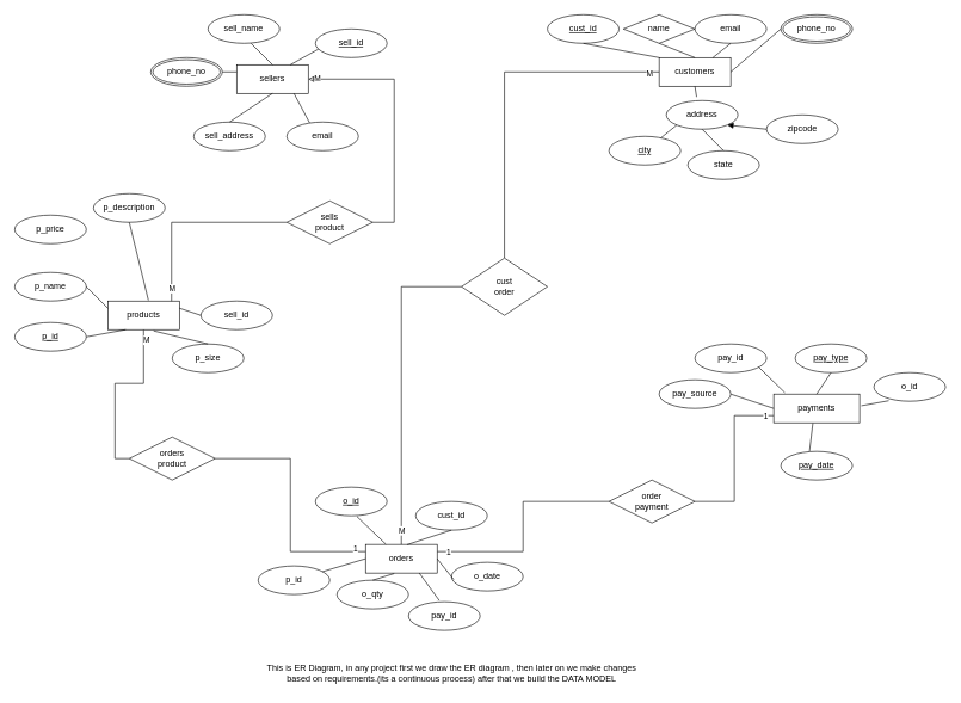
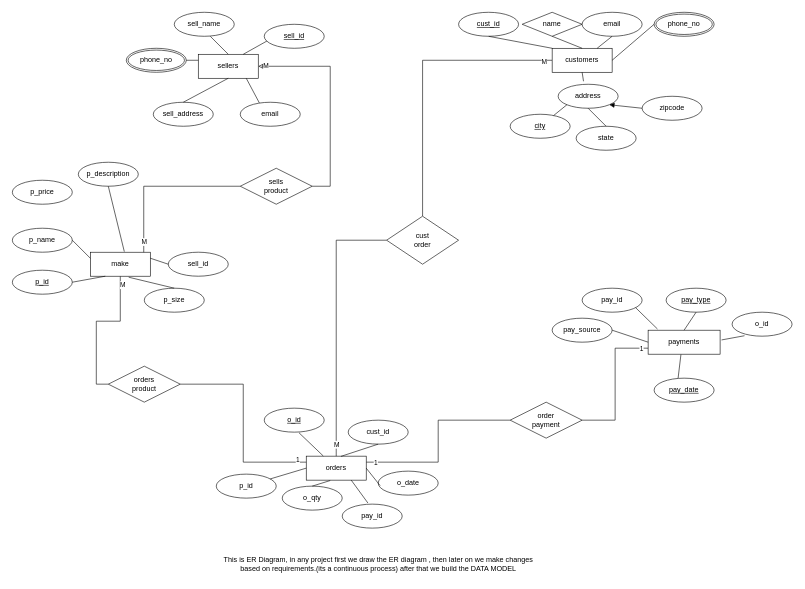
  <mxCell id="0" />
  <mxCell id="1" parent="0" />
  <mxCell id="2" style="edgeStyle=orthogonalEdgeStyle;rounded=0;orthogonalLoop=1;jettySize=auto;html=1;entryX=0.5;entryY=0;entryDx=0;entryDy=0;endArrow=none;endFill=0;" edge="1" parent="1" source="4" target="74"><mxGeometry relative="1" as="geometry" /></mxCell>
  <mxCell id="3" value="M" style="edgeLabel;html=1;align=center;verticalAlign=middle;resizable=0;points=[];" vertex="1" connectable="0" parent="2"><mxGeometry x="-0.942" y="1" relative="1" as="geometry"><mxPoint as="offset" /></mxGeometry></mxCell>
  <mxCell id="4" value="customers" style="whiteSpace=wrap;html=1;align=center;" vertex="1" parent="1"><mxGeometry x="920" y="80" width="100" height="40" as="geometry" /></mxCell>
  <mxCell id="5" style="edgeStyle=orthogonalEdgeStyle;rounded=0;orthogonalLoop=1;jettySize=auto;html=1;entryX=0;entryY=0.5;entryDx=0;entryDy=0;endArrow=none;endFill=0;" edge="1" parent="1" source="7" target="78"><mxGeometry relative="1" as="geometry" /></mxCell>
  <mxCell id="6" value="M" style="edgeLabel;html=1;align=center;verticalAlign=middle;resizable=0;points=[];" vertex="1" connectable="0" parent="5"><mxGeometry x="-0.887" y="3" relative="1" as="geometry"><mxPoint as="offset" /></mxGeometry></mxCell>
- <mxCell id="7" value="products" style="whiteSpace=wrap;html=1;align=center;" vertex="1" parent="1"><mxGeometry x="150" y="420" width="100" height="40" as="geometry" /></mxCell>
+ <mxCell id="7" value="make" style="whiteSpace=wrap;html=1;align=center;" vertex="1" parent="1"><mxGeometry x="150" y="420" width="100" height="40" as="geometry" /></mxCell>
  <mxCell id="8" value="sellers" style="whiteSpace=wrap;html=1;align=center;" vertex="1" parent="1"><mxGeometry x="330" y="90" width="100" height="40" as="geometry" /></mxCell>
  <mxCell id="9" style="edgeStyle=orthogonalEdgeStyle;rounded=0;orthogonalLoop=1;jettySize=auto;html=1;entryX=1;entryY=0.5;entryDx=0;entryDy=0;exitX=0;exitY=0.75;exitDx=0;exitDy=0;endArrow=none;endFill=0;" edge="1" parent="1" source="11" target="75"><mxGeometry relative="1" as="geometry"><mxPoint x="1070" y="580" as="sourcePoint" /><mxPoint x="970" y="760" as="targetPoint" /></mxGeometry></mxCell>
  <mxCell id="10" value="1" style="edgeLabel;html=1;align=center;verticalAlign=middle;resizable=0;points=[];" vertex="1" connectable="0" parent="9"><mxGeometry x="-0.896" y="1" relative="1" as="geometry"><mxPoint as="offset" /></mxGeometry></mxCell>
  <mxCell id="11" value="payments" style="whiteSpace=wrap;html=1;align=center;" vertex="1" parent="1"><mxGeometry x="1080" y="550" width="120" height="40" as="geometry" /></mxCell>
  <mxCell id="12" value="cust_id" style="ellipse;whiteSpace=wrap;html=1;align=center;fontStyle=4" vertex="1" parent="1"><mxGeometry x="764" y="20" width="100" height="40" as="geometry" /></mxCell>
  <mxCell id="13" value="name" style="rhombus;whiteSpace=wrap;html=1;align=center;" vertex="1" parent="1"><mxGeometry x="870" y="20" width="100" height="40" as="geometry" /></mxCell>
  <mxCell id="14" value="email" style="ellipse;whiteSpace=wrap;html=1;align=center;" vertex="1" parent="1"><mxGeometry x="970" y="20" width="100" height="40" as="geometry" /></mxCell>
  <mxCell id="15" value="phone_no" style="ellipse;shape=doubleEllipse;margin=3;whiteSpace=wrap;html=1;align=center;" vertex="1" parent="1"><mxGeometry x="1090" y="20" width="100" height="40" as="geometry" /></mxCell>
  <mxCell id="16" value="address" style="ellipse;whiteSpace=wrap;html=1;align=center;" vertex="1" parent="1"><mxGeometry x="930" y="140" width="100" height="40" as="geometry" /></mxCell>
  <mxCell id="17" value="city" style="ellipse;whiteSpace=wrap;html=1;align=center;fontStyle=4;" vertex="1" parent="1"><mxGeometry x="850" y="190" width="100" height="40" as="geometry" /></mxCell>
  <mxCell id="18" value="state" style="ellipse;whiteSpace=wrap;html=1;align=center;" vertex="1" parent="1"><mxGeometry x="960" y="210" width="100" height="40" as="geometry" /></mxCell>
  <mxCell id="19" value="zipcode" style="ellipse;whiteSpace=wrap;html=1;align=center;" vertex="1" parent="1"><mxGeometry x="1070" y="160" width="100" height="40" as="geometry" /></mxCell>
  <mxCell id="20" value="" style="endArrow=none;html=1;rounded=0;exitX=0;exitY=1;exitDx=0;exitDy=0;" edge="1" parent="1" source="16" target="17"><mxGeometry relative="1" as="geometry"><mxPoint x="710" y="270" as="sourcePoint" /><mxPoint x="870" y="270" as="targetPoint" /></mxGeometry></mxCell>
  <mxCell id="21" value="" style="endArrow=block;html=1;rounded=0;exitX=0;exitY=0.5;exitDx=0;exitDy=0;entryX=1;entryY=1;entryDx=0;entryDy=0;" edge="1" parent="1" source="19" target="16"><mxGeometry relative="1" as="geometry"><mxPoint x="1177" y="254" as="sourcePoint" /><mxPoint x="1100" y="300" as="targetPoint" /></mxGeometry></mxCell>
  <mxCell id="22" value="" style="endArrow=none;html=1;rounded=0;exitX=0.5;exitY=1;exitDx=0;exitDy=0;entryX=0.5;entryY=0;entryDx=0;entryDy=0;" edge="1" parent="1" source="16" target="18"><mxGeometry relative="1" as="geometry"><mxPoint x="1012" y="292" as="sourcePoint" /><mxPoint x="1040" y="310" as="targetPoint" /></mxGeometry></mxCell>
  <mxCell id="23" value="" style="endArrow=none;html=1;rounded=0;entryX=0.5;entryY=1;entryDx=0;entryDy=0;exitX=0.423;exitY=-0.125;exitDx=0;exitDy=0;exitPerimeter=0;" edge="1" parent="1" source="16" target="4"><mxGeometry relative="1" as="geometry"><mxPoint x="710" y="270" as="sourcePoint" /><mxPoint x="870" y="270" as="targetPoint" /></mxGeometry></mxCell>
  <mxCell id="24" value="" style="endArrow=none;html=1;rounded=0;exitX=0.75;exitY=0;exitDx=0;exitDy=0;entryX=0.5;entryY=1;entryDx=0;entryDy=0;" edge="1" parent="1" source="4" target="14"><mxGeometry relative="1" as="geometry"><mxPoint x="1022" y="302" as="sourcePoint" /><mxPoint x="945" y="348" as="targetPoint" /></mxGeometry></mxCell>
  <mxCell id="25" value="" style="endArrow=none;html=1;rounded=0;exitX=1;exitY=0.5;exitDx=0;exitDy=0;entryX=0;entryY=0.5;entryDx=0;entryDy=0;" edge="1" parent="1" source="4" target="15"><mxGeometry relative="1" as="geometry"><mxPoint x="1032" y="312" as="sourcePoint" /><mxPoint x="955" y="358" as="targetPoint" /></mxGeometry></mxCell>
  <mxCell id="26" value="" style="endArrow=none;html=1;rounded=0;exitX=0.5;exitY=0;exitDx=0;exitDy=0;entryX=0.5;entryY=1;entryDx=0;entryDy=0;" edge="1" parent="1" source="4" target="13"><mxGeometry relative="1" as="geometry"><mxPoint x="1042" y="322" as="sourcePoint" /><mxPoint x="965" y="368" as="targetPoint" /></mxGeometry></mxCell>
  <mxCell id="27" value="" style="endArrow=none;html=1;rounded=0;exitX=0;exitY=0;exitDx=0;exitDy=0;entryX=0.5;entryY=1;entryDx=0;entryDy=0;" edge="1" parent="1" source="4" target="12"><mxGeometry relative="1" as="geometry"><mxPoint x="1052" y="332" as="sourcePoint" /><mxPoint x="975" y="378" as="targetPoint" /></mxGeometry></mxCell>
  <mxCell id="28" value="phone_no" style="ellipse;shape=doubleEllipse;margin=3;whiteSpace=wrap;html=1;align=center;" vertex="1" parent="1"><mxGeometry x="210" y="80" width="100" height="40" as="geometry" /></mxCell>
  <mxCell id="29" value="" style="endArrow=none;html=1;rounded=0;entryX=0.318;entryY=0.026;entryDx=0;entryDy=0;entryPerimeter=0;" edge="1" parent="1" target="33"><mxGeometry relative="1" as="geometry"><mxPoint x="410" y="130" as="sourcePoint" /><mxPoint x="470" y="110" as="targetPoint" /></mxGeometry></mxCell>
  <mxCell id="30" value="" style="endArrow=none;html=1;rounded=0;exitX=0.273;exitY=0.908;exitDx=0;exitDy=0;exitPerimeter=0;entryX=0.75;entryY=0;entryDx=0;entryDy=0;" edge="1" parent="1" target="8"><mxGeometry relative="1" as="geometry"><mxPoint x="447.3" y="66.32" as="sourcePoint" /><mxPoint x="710" y="220" as="targetPoint" /></mxGeometry></mxCell>
  <mxCell id="31" value="" style="endArrow=none;html=1;rounded=0;entryX=0.5;entryY=0;entryDx=0;entryDy=0;exitX=0.5;exitY=1;exitDx=0;exitDy=0;" edge="1" parent="1" target="8"><mxGeometry relative="1" as="geometry"><mxPoint x="350" y="60" as="sourcePoint" /><mxPoint x="450" y="158" as="targetPoint" /></mxGeometry></mxCell>
  <mxCell id="32" value="" style="endArrow=none;html=1;rounded=0;exitX=1;exitY=0.5;exitDx=0;exitDy=0;entryX=0;entryY=0.25;entryDx=0;entryDy=0;" edge="1" parent="1" source="28" target="8"><mxGeometry relative="1" as="geometry"><mxPoint x="457" y="76" as="sourcePoint" /><mxPoint x="415" y="100" as="targetPoint" /></mxGeometry></mxCell>
  <mxCell id="33" value="email" style="ellipse;whiteSpace=wrap;html=1;align=center;" vertex="1" parent="1"><mxGeometry y="170" width="100" height="40" as="geometry" x="400" /></mxCell>
  <mxCell id="34" value="sell_id" style="ellipse;whiteSpace=wrap;html=1;align=center;fontStyle=4" vertex="1" parent="1"><mxGeometry x="440" y="40" width="100" height="40" as="geometry" /></mxCell>
  <mxCell id="35" value="sell_name" style="ellipse;whiteSpace=wrap;html=1;align=center;" vertex="1" parent="1"><mxGeometry x="290" y="20" width="100" height="40" as="geometry" /></mxCell>
  <mxCell id="36" style="edgeStyle=orthogonalEdgeStyle;rounded=0;orthogonalLoop=1;jettySize=auto;html=1;entryX=0;entryY=0.5;entryDx=0;entryDy=0;exitX=1;exitY=0.25;exitDx=0;exitDy=0;endArrow=none;endFill=0;" edge="1" parent="1" source="38" target="75"><mxGeometry relative="1" as="geometry" /></mxCell>
  <mxCell id="37" value="1" style="edgeLabel;html=1;align=center;verticalAlign=middle;resizable=0;points=[];" vertex="1" connectable="0" parent="36"><mxGeometry x="-0.902" relative="1" as="geometry"><mxPoint as="offset" /></mxGeometry></mxCell>
  <mxCell id="38" value="orders" style="whiteSpace=wrap;html=1;align=center;" vertex="1" parent="1"><mxGeometry x="510" y="760" width="100" height="40" as="geometry" /></mxCell>
  <mxCell id="39" value="p_description" style="ellipse;whiteSpace=wrap;html=1;align=center;" vertex="1" parent="1"><mxGeometry x="130" y="270" width="100" height="40" as="geometry" /></mxCell>
  <mxCell id="40" value="o_qty" style="ellipse;whiteSpace=wrap;html=1;align=center;" vertex="1" parent="1"><mxGeometry x="470" y="810" width="100" height="40" as="geometry" /></mxCell>
  <mxCell id="41" value="p_price" style="ellipse;whiteSpace=wrap;html=1;align=center;" vertex="1" parent="1"><mxGeometry x="20" y="300" width="100" height="40" as="geometry" /></mxCell>
  <mxCell id="42" value="p_name" style="ellipse;whiteSpace=wrap;html=1;align=center;" vertex="1" parent="1"><mxGeometry x="20" y="380" width="100" height="40" as="geometry" /></mxCell>
  <mxCell id="43" value="p_id" style="ellipse;whiteSpace=wrap;html=1;align=center;fontStyle=4" vertex="1" parent="1"><mxGeometry x="20" y="450" width="100" height="40" as="geometry" /></mxCell>
  <mxCell id="44" value="p_size" style="ellipse;whiteSpace=wrap;html=1;align=center;" vertex="1" parent="1"><mxGeometry x="240" y="480" width="100" height="40" as="geometry" /></mxCell>
  <mxCell id="45" value="" style="endArrow=none;html=1;rounded=0;entryX=1;entryY=0.5;entryDx=0;entryDy=0;exitX=0.25;exitY=1;exitDx=0;exitDy=0;" edge="1" parent="1" source="7" target="43"><mxGeometry relative="1" as="geometry"><mxPoint x="185" y="430" as="sourcePoint" /><mxPoint x="156" y="380" as="targetPoint" /></mxGeometry></mxCell>
  <mxCell id="46" value="" style="endArrow=none;html=1;rounded=0;entryX=1;entryY=0.5;entryDx=0;entryDy=0;exitX=0;exitY=0.25;exitDx=0;exitDy=0;" edge="1" parent="1" source="7" target="42"><mxGeometry relative="1" as="geometry"><mxPoint x="195" y="440" as="sourcePoint" /><mxPoint x="166" y="390" as="targetPoint" /></mxGeometry></mxCell>
  <mxCell id="47" value="" style="endArrow=none;html=1;rounded=0;entryX=0.5;entryY=0;entryDx=0;entryDy=0;exitX=0.4;exitY=1.017;exitDx=0;exitDy=0;exitPerimeter=0;" edge="1" parent="1" source="38" target="40"><mxGeometry relative="1" as="geometry"><mxPoint x="423" y="590" as="sourcePoint" /><mxPoint x="296" y="520" as="targetPoint" /><Array as="points" /></mxGeometry></mxCell>
  <mxCell id="48" value="" style="endArrow=none;html=1;rounded=0;entryX=0.5;entryY=1;entryDx=0;entryDy=0;exitX=0.567;exitY=-0.025;exitDx=0;exitDy=0;exitPerimeter=0;" edge="1" parent="1" source="7" target="39"><mxGeometry relative="1" as="geometry"><mxPoint x="215" y="460" as="sourcePoint" /><mxPoint x="186" y="410" as="targetPoint" /></mxGeometry></mxCell>
  <mxCell id="49" value="" style="endArrow=none;html=1;rounded=0;entryX=0.64;entryY=1.042;entryDx=0;entryDy=0;entryPerimeter=0;exitX=0.5;exitY=0;exitDx=0;exitDy=0;" edge="1" parent="1" source="44" target="7"><mxGeometry relative="1" as="geometry"><mxPoint x="225" y="470" as="sourcePoint" /><mxPoint x="196" y="420" as="targetPoint" /></mxGeometry></mxCell>
  <mxCell id="50" value="o_id" style="ellipse;whiteSpace=wrap;html=1;align=center;fontStyle=4" vertex="1" parent="1"><mxGeometry x="440" y="680" width="100" height="40" as="geometry" /></mxCell>
  <mxCell id="51" value="cust_id" style="ellipse;whiteSpace=wrap;html=1;align=center;" vertex="1" parent="1"><mxGeometry x="580" y="700" width="100" height="40" as="geometry" /></mxCell>
  <mxCell id="52" value="p_id" style="ellipse;whiteSpace=wrap;html=1;align=center;" vertex="1" parent="1"><mxGeometry x="360" y="790" width="100" height="40" as="geometry" /></mxCell>
  <mxCell id="53" value="o_date" style="ellipse;whiteSpace=wrap;html=1;align=center;" vertex="1" parent="1"><mxGeometry x="630" y="785" width="100" height="40" as="geometry" /></mxCell>
  <mxCell id="54" value="" style="endArrow=none;html=1;rounded=0;entryX=1;entryY=0.5;entryDx=0;entryDy=0;exitX=0.032;exitY=0.604;exitDx=0;exitDy=0;exitPerimeter=0;" edge="1" parent="1" source="53" target="38"><mxGeometry relative="1" as="geometry"><mxPoint x="560" y="811" as="sourcePoint" /><mxPoint x="560" y="850" as="targetPoint" /><Array as="points" /></mxGeometry></mxCell>
  <mxCell id="55" value="" style="endArrow=none;html=1;rounded=0;entryX=0.579;entryY=0.009;entryDx=0;entryDy=0;exitX=0.5;exitY=1;exitDx=0;exitDy=0;entryPerimeter=0;" edge="1" parent="1" source="51" target="38"><mxGeometry relative="1" as="geometry"><mxPoint x="570" y="821" as="sourcePoint" /><mxPoint x="570" y="860" as="targetPoint" /><Array as="points" /></mxGeometry></mxCell>
  <mxCell id="56" value="" style="endArrow=none;html=1;rounded=0;entryX=0;entryY=0.5;entryDx=0;entryDy=0;" edge="1" parent="1" source="52" target="38"><mxGeometry relative="1" as="geometry"><mxPoint x="580" y="831" as="sourcePoint" /><mxPoint x="580" y="870" as="targetPoint" /><Array as="points" /></mxGeometry></mxCell>
  <mxCell id="57" value="" style="endArrow=none;html=1;rounded=0;entryX=0.284;entryY=-0.007;entryDx=0;entryDy=0;exitX=0.579;exitY=1.025;exitDx=0;exitDy=0;exitPerimeter=0;entryPerimeter=0;" edge="1" parent="1" source="50" target="38"><mxGeometry relative="1" as="geometry"><mxPoint x="530" y="730" as="sourcePoint" /><mxPoint x="590" y="880" as="targetPoint" /><Array as="points" /></mxGeometry></mxCell>
  <mxCell id="58" value="pay_id" style="ellipse;whiteSpace=wrap;html=1;align=center;" vertex="1" parent="1"><mxGeometry x="970" y="480" width="100" height="40" as="geometry" /></mxCell>
  <mxCell id="59" value="pay_type" style="ellipse;whiteSpace=wrap;html=1;align=center;fontStyle=4" vertex="1" parent="1"><mxGeometry x="1110" y="480" width="100" height="40" as="geometry" /></mxCell>
  <mxCell id="60" value="pay_source" style="ellipse;whiteSpace=wrap;html=1;align=center;" vertex="1" parent="1"><mxGeometry x="920" y="530" width="100" height="40" as="geometry" /></mxCell>
  <mxCell id="61" value="pay_date" style="ellipse;whiteSpace=wrap;html=1;align=center;fontStyle=4" vertex="1" parent="1"><mxGeometry x="1090" y="630" width="100" height="40" as="geometry" /></mxCell>
  <mxCell id="62" value="o_id" style="ellipse;whiteSpace=wrap;html=1;align=center;fontStyle=0" vertex="1" parent="1"><mxGeometry x="1220" y="520" width="100" height="40" as="geometry" /></mxCell>
  <mxCell id="63" value="sell_id" style="ellipse;whiteSpace=wrap;html=1;align=center;fontStyle=0" vertex="1" parent="1"><mxGeometry x="280" y="420" width="100" height="40" as="geometry" /></mxCell>
  <mxCell id="64" value="" style="endArrow=none;html=1;rounded=0;entryX=0;entryY=0.5;entryDx=0;entryDy=0;exitX=1;exitY=0.25;exitDx=0;exitDy=0;" edge="1" parent="1" source="7" target="63"><mxGeometry relative="1" as="geometry"><mxPoint x="217" y="429" as="sourcePoint" /><mxPoint x="250" y="390" as="targetPoint" /></mxGeometry></mxCell>
- <mxCell id="65" value="sell_address" style="ellipse;whiteSpace=wrap;html=1;align=center;" vertex="1" parent="1"><mxGeometry x="270" y="170" width="100" height="40" as="geometry" /></mxCell>
+ <mxCell id="65" value="sell_address" style="ellipse;whiteSpace=wrap;html=1;align=center;" vertex="1" parent="1"><mxGeometry x="255" y="170" width="100" height="40" as="geometry" /></mxCell>
  <mxCell id="66" value="" style="endArrow=none;html=1;rounded=0;entryX=0.5;entryY=0;entryDx=0;entryDy=0;exitX=0.5;exitY=1;exitDx=0;exitDy=0;" edge="1" parent="1" source="8" target="65"><mxGeometry relative="1" as="geometry"><mxPoint x="370" y="130" as="sourcePoint" /><mxPoint y="160" as="targetPoint" x="400" /></mxGeometry></mxCell>
  <mxCell id="67" value="" style="endArrow=none;html=1;rounded=0;entryX=0;entryY=0.5;entryDx=0;entryDy=0;exitX=1;exitY=0.5;exitDx=0;exitDy=0;" edge="1" parent="1" source="60" target="11"><mxGeometry relative="1" as="geometry"><mxPoint x="1011" y="680" as="sourcePoint" /><mxPoint x="949" y="700" as="targetPoint" /><Array as="points" /></mxGeometry></mxCell>
  <mxCell id="68" value="" style="endArrow=none;html=1;rounded=0;entryX=0.456;entryY=1.015;entryDx=0;entryDy=0;exitX=0.4;exitY=0;exitDx=0;exitDy=0;entryPerimeter=0;exitPerimeter=0;" edge="1" parent="1" source="61" target="11"><mxGeometry relative="1" as="geometry"><mxPoint x="1060" y="560" as="sourcePoint" /><mxPoint x="1107" y="579" as="targetPoint" /><Array as="points" /></mxGeometry></mxCell>
  <mxCell id="69" value="" style="endArrow=none;html=1;rounded=0;entryX=0.13;entryY=-0.049;entryDx=0;entryDy=0;exitX=0.892;exitY=0.813;exitDx=0;exitDy=0;entryPerimeter=0;exitPerimeter=0;" edge="1" parent="1" source="58" target="11"><mxGeometry relative="1" as="geometry"><mxPoint x="1070" y="570" as="sourcePoint" /><mxPoint x="1117" y="589" as="targetPoint" /><Array as="points" /></mxGeometry></mxCell>
  <mxCell id="70" value="" style="endArrow=none;html=1;rounded=0;entryX=0.5;entryY=0;entryDx=0;entryDy=0;exitX=0.5;exitY=1;exitDx=0;exitDy=0;" edge="1" parent="1" source="59" target="11"><mxGeometry relative="1" as="geometry"><mxPoint x="1080" y="580" as="sourcePoint" /><mxPoint x="1127" y="599" as="targetPoint" /><Array as="points" /></mxGeometry></mxCell>
  <mxCell id="71" value="" style="endArrow=none;html=1;rounded=0;entryX=1.02;entryY=0.407;entryDx=0;entryDy=0;exitX=0.207;exitY=0.981;exitDx=0;exitDy=0;entryPerimeter=0;exitPerimeter=0;" edge="1" parent="1" source="62" target="11"><mxGeometry relative="1" as="geometry"><mxPoint x="1090" y="590" as="sourcePoint" /><mxPoint x="1137" y="609" as="targetPoint" /><Array as="points" /></mxGeometry></mxCell>
  <mxCell id="72" style="edgeStyle=orthogonalEdgeStyle;rounded=0;orthogonalLoop=1;jettySize=auto;html=1;endArrow=none;endFill=0;" edge="1" parent="1" source="74" target="38"><mxGeometry relative="1" as="geometry" /></mxCell>
  <mxCell id="73" value="M" style="edgeLabel;html=1;align=center;verticalAlign=middle;resizable=0;points=[];" vertex="1" connectable="0" parent="72"><mxGeometry x="0.9" y="1" relative="1" as="geometry"><mxPoint x="-1" y="2" as="offset" /></mxGeometry></mxCell>
  <mxCell id="74" value="cust&lt;br&gt;order" style="shape=rhombus;perimeter=rhombusPerimeter;whiteSpace=wrap;html=1;align=center;" vertex="1" parent="1"><mxGeometry x="644" y="360" width="120" height="80" as="geometry" /></mxCell>
  <mxCell id="75" value="order&lt;br&gt;payment" style="shape=rhombus;perimeter=rhombusPerimeter;whiteSpace=wrap;html=1;align=center;" vertex="1" parent="1"><mxGeometry x="850" y="670" width="120" height="60" as="geometry" /></mxCell>
  <mxCell id="76" style="edgeStyle=orthogonalEdgeStyle;rounded=0;orthogonalLoop=1;jettySize=auto;html=1;entryX=0;entryY=0.25;entryDx=0;entryDy=0;endArrow=none;endFill=0;" edge="1" parent="1" source="78" target="38"><mxGeometry relative="1" as="geometry" /></mxCell>
  <mxCell id="77" value="1" style="edgeLabel;html=1;align=center;verticalAlign=middle;resizable=0;points=[];" vertex="1" connectable="0" parent="76"><mxGeometry x="0.914" y="4" relative="1" as="geometry"><mxPoint as="offset" /></mxGeometry></mxCell>
  <mxCell id="78" value="orders&lt;br&gt;product" style="shape=rhombus;perimeter=rhombusPerimeter;whiteSpace=wrap;html=1;align=center;" vertex="1" parent="1"><mxGeometry x="180" y="610" width="120" height="60" as="geometry" /></mxCell>
  <mxCell id="79" value="pay_id" style="ellipse;whiteSpace=wrap;html=1;align=center;" vertex="1" parent="1"><mxGeometry x="570" y="840" width="100" height="40" as="geometry" /></mxCell>
  <mxCell id="80" value="" style="endArrow=none;html=1;rounded=0;entryX=0.75;entryY=1;entryDx=0;entryDy=0;exitX=0.428;exitY=-0.047;exitDx=0;exitDy=0;exitPerimeter=0;" edge="1" parent="1" source="79" target="38"><mxGeometry relative="1" as="geometry"><mxPoint x="560" y="811" as="sourcePoint" /><mxPoint x="530" y="820" as="targetPoint" /><Array as="points" /></mxGeometry></mxCell>
  <mxCell id="81" style="edgeStyle=orthogonalEdgeStyle;rounded=0;orthogonalLoop=1;jettySize=auto;html=1;entryX=1;entryY=0.5;entryDx=0;entryDy=0;endArrow=classic;endFill=0;" edge="1" parent="1" source="85" target="8"><mxGeometry relative="1" as="geometry"><Array as="points"><mxPoint x="550" y="310" /><mxPoint x="550" y="110" /></Array></mxGeometry></mxCell>
  <mxCell id="82" value="M" style="edgeLabel;html=1;align=center;verticalAlign=middle;resizable=0;points=[];" vertex="1" connectable="0" parent="81"><mxGeometry x="0.934" y="-1" relative="1" as="geometry"><mxPoint as="offset" /></mxGeometry></mxCell>
  <mxCell id="83" style="edgeStyle=orthogonalEdgeStyle;rounded=0;orthogonalLoop=1;jettySize=auto;html=1;endArrow=none;endFill=0;entryX=0.891;entryY=0.002;entryDx=0;entryDy=0;entryPerimeter=0;" edge="1" parent="1" source="85" target="7"><mxGeometry relative="1" as="geometry"><mxPoint x="240" y="410" as="targetPoint" /></mxGeometry></mxCell>
  <mxCell id="84" value="M" style="edgeLabel;html=1;align=center;verticalAlign=middle;resizable=0;points=[];" vertex="1" connectable="0" parent="83"><mxGeometry x="0.867" relative="1" as="geometry"><mxPoint as="offset" /></mxGeometry></mxCell>
  <mxCell id="85" value="sells&lt;br&gt;product" style="shape=rhombus;perimeter=rhombusPerimeter;whiteSpace=wrap;html=1;align=center;" vertex="1" parent="1"><mxGeometry y="280" width="120" height="60" as="geometry" x="400" /></mxCell>
  <mxCell id="86" value="This is ER Diagram, in any project first we draw the ER diagram , then later on we make changes&lt;br&gt;based on requirements.(its a continuous process) after that we build the DATA MODEL" style="text;html=1;align=center;verticalAlign=middle;resizable=0;points=[];autosize=1;strokeColor=none;fillColor=none;" vertex="1" parent="1"><mxGeometry x="360" y="920" width="540" height="40" as="geometry" /></mxCell>
